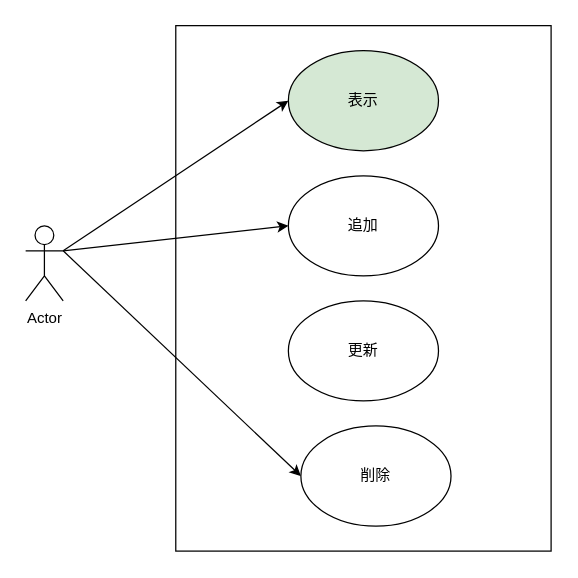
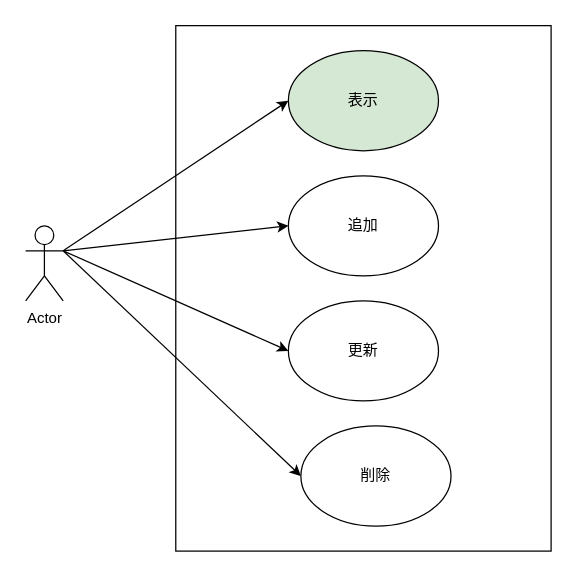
  <mxCell id="0" />
  <mxCell id="1" parent="0" />
  <mxCell id="2" style="edgeStyle=none;html=1;exitX=1;exitY=0.333;exitDx=0;exitDy=0;exitPerimeter=0;entryX=0;entryY=0.5;entryDx=0;entryDy=0;" edge="1" parent="1" source="6" target="8"><mxGeometry relative="1" as="geometry" /></mxCell>
  <mxCell id="3" style="edgeStyle=none;html=1;exitX=1;exitY=0.333;exitDx=0;exitDy=0;exitPerimeter=0;entryX=0;entryY=0.5;entryDx=0;entryDy=0;" edge="1" parent="1" source="6" target="9"><mxGeometry relative="1" as="geometry" /></mxCell>
+ <mxCell id="4" style="edgeStyle=none;html=1;exitX=1;exitY=0.333;exitDx=0;exitDy=0;exitPerimeter=0;entryX=0;entryY=0.5;entryDx=0;entryDy=0;" edge="1" parent="1" source="6" target="10"><mxGeometry relative="1" as="geometry" /></mxCell>
  <mxCell id="5" style="edgeStyle=none;html=1;exitX=1;exitY=0.333;exitDx=0;exitDy=0;exitPerimeter=0;entryX=0;entryY=0.5;entryDx=0;entryDy=0;" edge="1" parent="1" source="6" target="11"><mxGeometry relative="1" as="geometry" /></mxCell>
  <mxCell id="6" value="Actor" style="shape=umlActor;verticalLabelPosition=bottom;verticalAlign=top;html=1;outlineConnect=0;" vertex="1" parent="1"><mxGeometry x="20" y="180" width="30" height="60" as="geometry" /></mxCell>
  <mxCell id="7" value="" style="rounded=0;whiteSpace=wrap;html=1;fillColor=none;" vertex="1" parent="1"><mxGeometry x="140" y="20" width="300" height="420" as="geometry" /></mxCell>
  <mxCell id="8" value="表示" style="ellipse;whiteSpace=wrap;html=1;fillColor=#d5e8d4;" vertex="1" parent="1"><mxGeometry x="230" y="40" width="120" height="80" as="geometry" /></mxCell>
  <mxCell id="9" value="追加" style="ellipse;whiteSpace=wrap;html=1;" vertex="1" parent="1"><mxGeometry x="230" y="140" width="120" height="80" as="geometry" /></mxCell>
  <mxCell id="10" value="更新" style="ellipse;whiteSpace=wrap;html=1;" vertex="1" parent="1"><mxGeometry x="230" y="240" width="120" height="80" as="geometry" /></mxCell>
  <mxCell id="11" value="削除" style="ellipse;whiteSpace=wrap;html=1;" vertex="1" parent="1"><mxGeometry x="240" y="340" width="120" height="80" as="geometry" /></mxCell>
